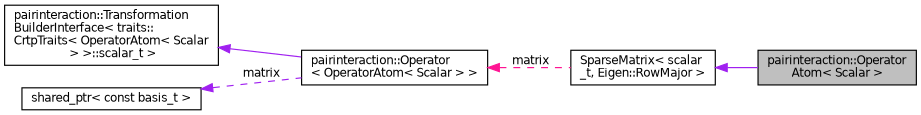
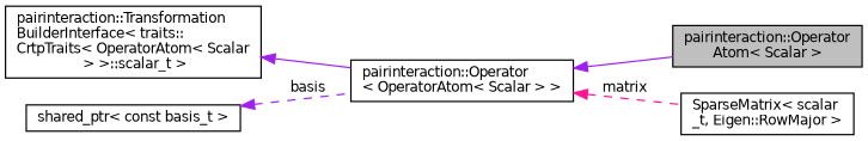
  digraph {
    rankdir=LR
    node [color=black fontname=Helvetica fontsize=10 shape=record]
    edge [color=purple dir=back fontname=Helvetica fontsize=10 labelfontname=Helvetica labelfontsize=10 style=solid]
    n1 [fillcolor=grey75 fontcolor=black height=0.2 label="pairinteraction::Operator\lAtom\< Scalar \>" style=filled width=0.4]
    n2 [height=0.2 label="pairinteraction::Operator\l\< OperatorAtom\< Scalar \> \>" width=0.4]
    n3 [height=0.2 label="SparseMatrix\< scalar\l_t, Eigen::RowMajor \>" width=0.4]
    n4 [height=0.2 label="pairinteraction::Transformation\lBuilderInterface\< traits::\lCrtpTraits\< OperatorAtom\< Scalar\l \> \>::scalar_t \>" width=0.4]
    n5 [height=0.2 label="shared_ptr\< const basis_t \>" width=0.4]
-   n3 -> n1
+   n2 -> n1
    n2 -> n3 [color=deeppink label=" matrix" style=dashed]
    n4 -> n2
-   n5 -> n2 [label=" matrix" style=dashed]
+   n5 -> n2 [label=" basis" style=dashed]
  }
